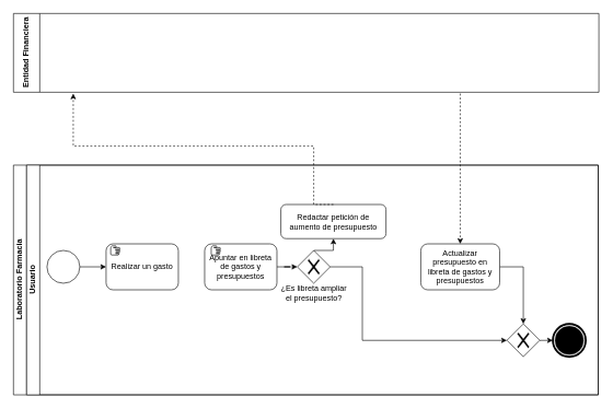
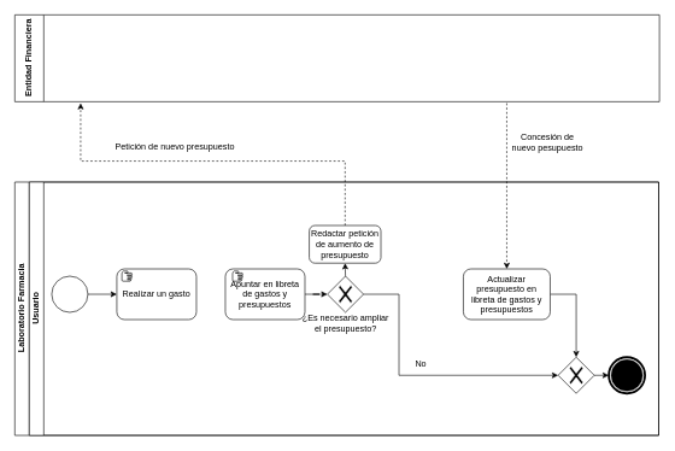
  <mxCell id="0" />
  <mxCell id="1" parent="0" />
  <mxCell id="2" value="Laboratorio Farmacia" style="swimlane;html=1;childLayout=stackLayout;resizeParent=1;resizeParentMax=0;horizontal=0;startSize=20;horizontalStack=0;" vertex="1" parent="1"><mxGeometry x="20" y="251" width="890" height="350" as="geometry" /></mxCell>
  <mxCell id="3" value="Usuario" style="swimlane;html=1;startSize=20;horizontal=0;" vertex="1" parent="2"><mxGeometry x="20" width="870" height="350" as="geometry" /></mxCell>
  <mxCell id="4" style="edgeStyle=orthogonalEdgeStyle;rounded=0;orthogonalLoop=1;jettySize=auto;html=1;exitX=1;exitY=0.5;exitDx=0;exitDy=0;entryX=0;entryY=0.5;entryDx=0;entryDy=0;" edge="1" parent="3" source="5" target="6"><mxGeometry relative="1" as="geometry" /></mxCell>
  <mxCell id="5" value="" style="shape=mxgraph.bpmn.shape;html=1;verticalLabelPosition=bottom;labelBackgroundColor=#ffffff;verticalAlign=top;align=center;perimeter=ellipsePerimeter;outlineConnect=0;outline=standard;symbol=general;" vertex="1" parent="3"><mxGeometry x="31" y="130" width="50" height="50" as="geometry" /></mxCell>
  <mxCell id="6" value="Realizar un gasto" style="shape=ext;rounded=1;html=1;whiteSpace=wrap;" vertex="1" parent="3"><mxGeometry x="121" y="120" width="110" height="70" as="geometry" /></mxCell>
  <mxCell id="7" value="" style="shape=mxgraph.bpmn.manual_task;html=1;outlineConnect=0;" vertex="1" parent="3"><mxGeometry x="128" y="123" width="14" height="14" as="geometry" /></mxCell>
  <mxCell id="8" style="edgeStyle=orthogonalEdgeStyle;rounded=0;orthogonalLoop=1;jettySize=auto;html=1;exitX=1;exitY=0.5;exitDx=0;exitDy=0;" edge="1" parent="3" source="9" target="11"><mxGeometry relative="1" as="geometry" /></mxCell>
  <mxCell id="9" value="Apuntar en libreta de gastos y presupuestos" style="shape=ext;rounded=1;html=1;whiteSpace=wrap;" vertex="1" parent="3"><mxGeometry x="271" y="120" width="110" height="70" as="geometry" /></mxCell>
  <mxCell id="10" value="" style="shape=mxgraph.bpmn.manual_task;html=1;outlineConnect=0;" vertex="1" parent="3"><mxGeometry x="281" y="123" width="14" height="14" as="geometry" /></mxCell>
  <mxCell id="11" value="" style="shape=mxgraph.bpmn.shape;html=1;verticalLabelPosition=bottom;labelBackgroundColor=#ffffff;verticalAlign=top;align=center;perimeter=rhombusPerimeter;background=gateway;outlineConnect=0;outline=none;symbol=exclusiveGw;" vertex="1" parent="3"><mxGeometry x="412" y="130" width="50" height="50" as="geometry" /></mxCell>
- <mxCell id="12" value="¿Es libreta ampliar&lt;br&gt;el presupuesto?" style="text;html=1;align=center;verticalAlign=middle;resizable=0;points=[];autosize=1;" vertex="1" parent="3"><mxGeometry x="372" y="180" width="130" height="30" as="geometry" /></mxCell>
+ <mxCell id="12" value="¿Es necesario ampliar&lt;br&gt;el presupuesto?" style="text;html=1;align=center;verticalAlign=middle;resizable=0;points=[];autosize=1;" vertex="1" parent="3"><mxGeometry x="372" y="180" width="130" height="30" as="geometry" /></mxCell>
  <mxCell id="13" style="edgeStyle=orthogonalEdgeStyle;rounded=0;orthogonalLoop=1;jettySize=auto;html=1;exitX=1;exitY=0.5;exitDx=0;exitDy=0;entryX=0;entryY=0.5;entryDx=0;entryDy=0;" edge="1" parent="3" source="11" target="20"><mxGeometry relative="1" as="geometry"><mxPoint x="591" y="281" as="targetPoint" /><Array as="points"><mxPoint x="511" y="155" /><mxPoint x="511" y="267" /></Array></mxGeometry></mxCell>
- <mxCell id="14" value="Redactar petición de aumento de presupuesto" style="shape=ext;rounded=1;html=1;whiteSpace=wrap;" vertex="1" parent="3"><mxGeometry x="387" y="60" width="160" height="52" as="geometry" /></mxCell>
+ <mxCell id="14" value="Redactar petición de aumento de presupuesto" style="shape=ext;rounded=1;html=1;whiteSpace=wrap;" vertex="1" parent="3"><mxGeometry x="387" y="60" width="99" height="52" as="geometry" /></mxCell>
  <mxCell id="15" style="edgeStyle=orthogonalEdgeStyle;rounded=0;orthogonalLoop=1;jettySize=auto;html=1;exitX=0.5;exitY=0;exitDx=0;exitDy=0;entryX=0.5;entryY=1;entryDx=0;entryDy=0;" edge="1" parent="3" source="11" target="14"><mxGeometry relative="1" as="geometry"><mxPoint x="437" y="101" as="targetPoint" /></mxGeometry></mxCell>
  <mxCell id="16" style="edgeStyle=orthogonalEdgeStyle;rounded=0;orthogonalLoop=1;jettySize=auto;html=1;entryX=0.5;entryY=0;entryDx=0;entryDy=0;startArrow=none;startFill=0;endArrow=classic;endFill=1;" edge="1" parent="3" source="17" target="20"><mxGeometry relative="1" as="geometry" /></mxCell>
  <mxCell id="17" value="Actualizar presupuesto en libreta de gastos y presupuestos" style="shape=ext;rounded=1;html=1;whiteSpace=wrap;" vertex="1" parent="3"><mxGeometry x="600" y="120" width="120" height="70" as="geometry" /></mxCell>
  <mxCell id="18" value="" style="shape=mxgraph.bpmn.shape;html=1;verticalLabelPosition=bottom;labelBackgroundColor=#ffffff;verticalAlign=top;align=center;perimeter=ellipsePerimeter;outlineConnect=0;outline=end;symbol=terminate;" vertex="1" parent="3"><mxGeometry x="801" y="242" width="50" height="50" as="geometry" /></mxCell>
  <mxCell id="19" style="edgeStyle=orthogonalEdgeStyle;rounded=0;orthogonalLoop=1;jettySize=auto;html=1;exitX=1;exitY=0.5;exitDx=0;exitDy=0;entryX=0;entryY=0.5;entryDx=0;entryDy=0;startArrow=none;startFill=0;endArrow=classic;endFill=1;" edge="1" parent="3" source="20" target="18"><mxGeometry relative="1" as="geometry" /></mxCell>
  <mxCell id="20" value="" style="shape=mxgraph.bpmn.shape;html=1;verticalLabelPosition=bottom;labelBackgroundColor=#ffffff;verticalAlign=top;align=center;perimeter=rhombusPerimeter;background=gateway;outlineConnect=0;outline=none;symbol=exclusiveGw;" vertex="1" parent="3"><mxGeometry x="731" y="242" width="50" height="50" as="geometry" /></mxCell>
  <mxCell id="21" value="Entidad Financiera" style="swimlane;html=1;startSize=40;horizontal=0;" vertex="1" parent="1"><mxGeometry x="20" y="20" width="891" height="120" as="geometry" /></mxCell>
  <mxCell id="22" style="edgeStyle=orthogonalEdgeStyle;rounded=0;orthogonalLoop=1;jettySize=auto;html=1;startArrow=none;startFill=0;endArrow=classic;endFill=1;dashed=1;exitX=0.5;exitY=0;exitDx=0;exitDy=0;" edge="1" parent="1" source="14"><mxGeometry relative="1" as="geometry"><mxPoint x="111" y="142" as="targetPoint" /><mxPoint x="463" y="269" as="sourcePoint" /><Array as="points"><mxPoint x="477" y="222" /><mxPoint x="111" y="222" /></Array></mxGeometry></mxCell>
  <mxCell id="23" style="edgeStyle=orthogonalEdgeStyle;rounded=0;orthogonalLoop=1;jettySize=auto;html=1;startArrow=none;startFill=0;endArrow=classic;endFill=1;entryX=0.5;entryY=0;entryDx=0;entryDy=0;dashed=1;" edge="1" parent="1" target="17"><mxGeometry relative="1" as="geometry"><mxPoint x="691" y="292" as="targetPoint" /><mxPoint x="700" y="142" as="sourcePoint" /><Array as="points"><mxPoint x="700" y="142" /><mxPoint x="700" y="142" /></Array></mxGeometry></mxCell>
+ <mxCell id="24" value="Concesión de&lt;br&gt;nuevo pesupuesto" style="text;html=1;align=center;verticalAlign=middle;resizable=0;points=[];autosize=1;" vertex="1" parent="1"><mxGeometry x="701" y="182" width="110" height="30" as="geometry" /></mxCell>
+ <mxCell id="25" value="Petición de nuevo presupuesto" style="text;html=1;align=center;verticalAlign=middle;resizable=0;points=[];autosize=1;" vertex="1" parent="1"><mxGeometry x="151" y="192" width="180" height="20" as="geometry" /></mxCell>
+ <mxCell id="26" value="No" style="text;html=1;align=center;verticalAlign=middle;resizable=0;points=[];autosize=1;" vertex="1" parent="1"><mxGeometry x="566" y="492" width="30" height="20" as="geometry" /></mxCell>
